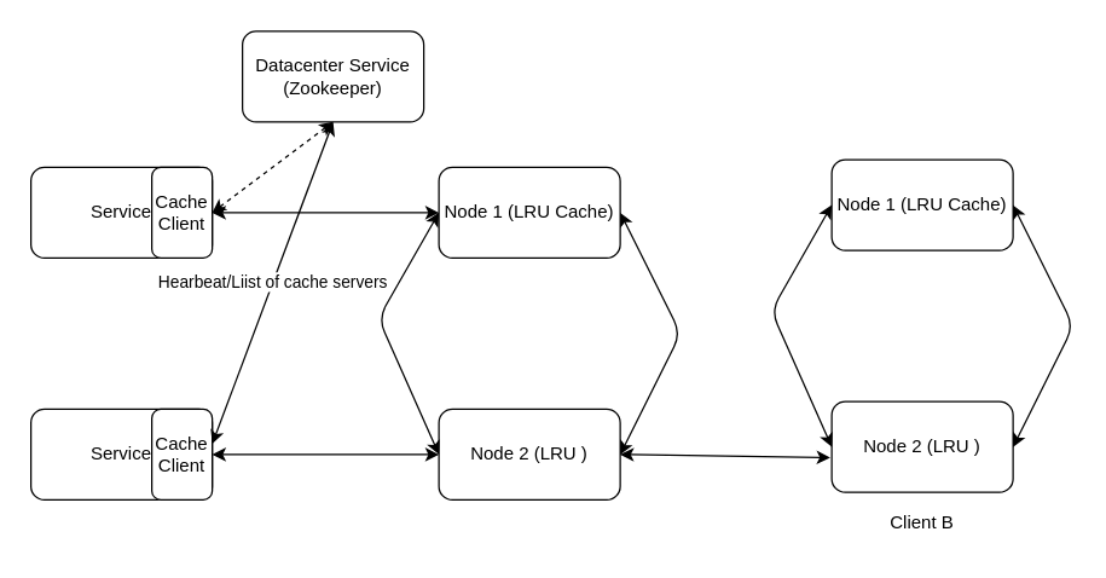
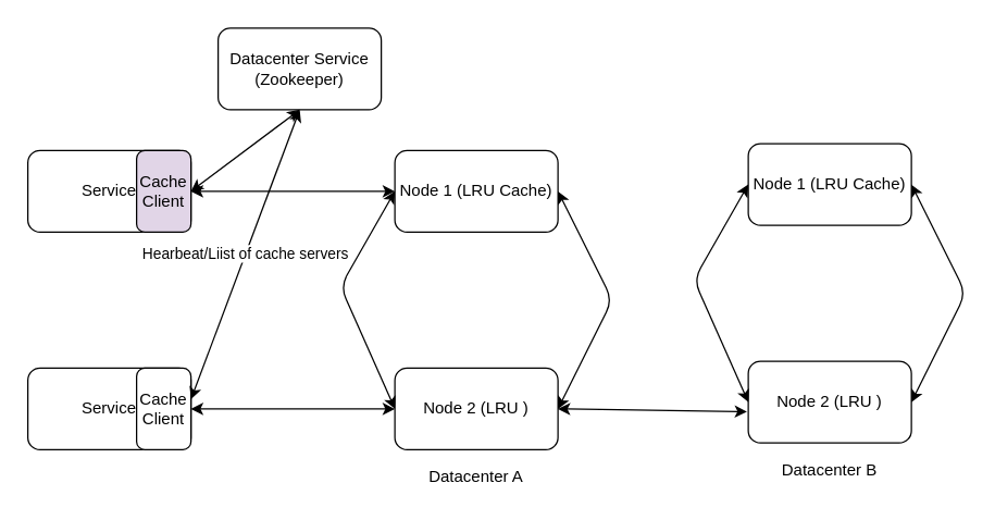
  <mxCell id="0" />
  <mxCell id="1" parent="0" />
  <mxCell id="2" value="Service" style="rounded=1;whiteSpace=wrap;html=1;" vertex="1" parent="1"><mxGeometry y="110" width="120" height="60" as="geometry" x="20" /></mxCell>
  <mxCell id="3" value="Service" style="rounded=1;whiteSpace=wrap;html=1;" vertex="1" parent="1"><mxGeometry y="270" width="120" height="60" as="geometry" x="20" /></mxCell>
  <mxCell id="4" value="Cache Client&lt;span style=&quot;color: rgba(0 , 0 , 0 , 0) ; font-family: monospace ; font-size: 0px&quot;&gt;%3CmxGraphModel%3E%3Croot%3E%3CmxCell%20id%3D%220%22%2F%3E%3CmxCell%20id%3D%221%22%20parent%3D%220%22%2F%3E%3CmxCell%20id%3D%222%22%20value%3D%22Client%20Identifier%20Builder%22%20style%3D%22rounded%3D0%3BwhiteSpace%3Dwrap%3Bhtml%3D1%3B%22%20vertex%3D%221%22%20parent%3D%221%22%3E%3CmxGeometry%20y%3D%2210%22%20width%3D%22120%22%20height%3D%2260%22%20as%3D%22geometry%22%2F%3E%3C%2FmxCell%3E%3CmxCell%20id%3D%223%22%20value%3D%22Rate%20Limiter%22%20style%3D%22rounded%3D0%3BwhiteSpace%3Dwrap%3Bhtml%3D1%3B%22%20vertex%3D%221%22%20parent%3D%221%22%3E%3CmxGeometry%20x%3D%22160%22%20y%3D%2210%22%20width%3D%22120%22%20height%3D%2260%22%20as%3D%22geometry%22%2F%3E%3C%2FmxCell%3E%3CmxCell%20id%3D%224%22%20value%3D%22%22%20style%3D%22endArrow%3Dclassic%3Bhtml%3D1%3BexitX%3D0.15%3BexitY%3D0.983%3BexitDx%3D0%3BexitDy%3D0%3BexitPerimeter%3D0%3B%22%20edge%3D%221%22%20source%3D%223%22%20parent%3D%221%22%3E%3CmxGeometry%20width%3D%2250%22%20height%3D%2250%22%20relative%3D%221%22%20as%3D%22geometry%22%3E%3CmxPoint%20x%3D%22120%22%20y%3D%22140%22%20as%3D%22sourcePoint%22%2F%3E%3CmxPoint%20x%3D%22178%22%20y%3D%2290%22%20as%3D%22targetPoint%22%2F%3E%3C%2FmxGeometry%3E%3C%2FmxCell%3E%3CmxCell%20id%3D%225%22%20value%3D%22%22%20style%3D%22endArrow%3Dclassic%3Bhtml%3D1%3BexitX%3D1%3BexitY%3D0.5%3BexitDx%3D0%3BexitDy%3D0%3BentryX%3D0%3BentryY%3D0.5%3BentryDx%3D0%3BentryDy%3D0%3B%22%20edge%3D%221%22%20source%3D%222%22%20target%3D%223%22%20parent%3D%221%22%3E%3CmxGeometry%20width%3D%2250%22%20height%3D%2250%22%20relative%3D%221%22%20as%3D%22geometry%22%3E%3CmxPoint%20x%3D%22150%22%20y%3D%2270%22%20as%3D%22sourcePoint%22%2F%3E%3CmxPoint%20x%3D%22200%22%20y%3D%2220%22%20as%3D%22targetPoint%22%2F%3E%3C%2FmxGeometry%3E%3C%2FmxCell%3E%3CmxCell%20id%3D%226%22%20value%3D%22%22%20style%3D%22endArrow%3Dnone%3Bhtml%3D1%3B%22%20edge%3D%221%22%20parent%3D%221%22%3E%3CmxGeometry%20width%3D%2250%22%20height%3D%2250%22%20relative%3D%221%22%20as%3D%22geometry%22%3E%3CmxPoint%20x%3D%22-10%22%20y%3D%22-10%22%20as%3D%22sourcePoint%22%2F%3E%3CmxPoint%20x%3D%22300%22%20y%3D%22-10%22%20as%3D%22targetPoint%22%2F%3E%3C%2FmxGeometry%3E%3C%2FmxCell%3E%3CmxCell%20id%3D%227%22%20value%3D%22%22%20style%3D%22endArrow%3Dnone%3Bhtml%3D1%3B%22%20edge%3D%221%22%20parent%3D%221%22%3E%3CmxGeometry%20width%3D%2250%22%20height%3D%2250%22%20relative%3D%221%22%20as%3D%22geometry%22%3E%3CmxPoint%20x%3D%22-10%22%20y%3D%2290%22%20as%3D%22sourcePoint%22%2F%3E%3CmxPoint%20x%3D%22-10%22%20y%3D%22-10%22%20as%3D%22targetPoint%22%2F%3E%3C%2FmxGeometry%3E%3C%2FmxCell%3E%3CmxCell%20id%3D%228%22%20value%3D%22%22%20style%3D%22endArrow%3Dnone%3Bhtml%3D1%3B%22%20edge%3D%221%22%20parent%3D%221%22%3E%3CmxGeometry%20width%3D%2250%22%20height%3D%2250%22%20relative%3D%221%22%20as%3D%22geometry%22%3E%3CmxPoint%20x%3D%22-10%22%20y%3D%2290%22%20as%3D%22sourcePoint%22%2F%3E%3CmxPoint%20x%3D%22300%22%20y%3D%2290%22%20as%3D%22targetPoint%22%2F%3E%3C%2FmxGeometry%3E%3C%2FmxCell%3E%3CmxCell%20id%3D%229%22%20value%3D%22%22%20style%3D%22endArrow%3Dnone%3Bhtml%3D1%3B%22%20edge%3D%221%22%20parent%3D%221%22%3E%3CmxGeometry%20width%3D%2250%22%20height%3D%2250%22%20relative%3D%221%22%20as%3D%22geometry%22%3E%3CmxPoint%20x%3D%22300%22%20y%3D%2290%22%20as%3D%22sourcePoint%22%2F%3E%3CmxPoint%20x%3D%22300%22%20y%3D%22-10%22%20as%3D%22targetPoint%22%2F%3E%3C%2FmxGeometry%3E%3C%2FmxCell%3E%3C%2Froot%3E%3C%2FmxGraphModel%3E&lt;/span&gt;&lt;span style=&quot;color: rgba(0 , 0 , 0 , 0) ; font-family: monospace ; font-size: 0px&quot;&gt;%3CmxGraphModel%3E%3Croot%3E%3CmxCell%20id%3D%220%22%2F%3E%3CmxCell%20id%3D%221%22%20parent%3D%220%22%2F%3E%3CmxCell%20id%3D%222%22%20value%3D%22Client%20Identifier%20Builder%22%20style%3D%22rounded%3D0%3BwhiteSpace%3Dwrap%3Bhtml%3D1%3B%22%20vertex%3D%221%22%20parent%3D%221%22%3E%3CmxGeometry%20y%3D%2210%22%20width%3D%22120%22%20height%3D%2260%22%20as%3D%22geometry%22%2F%3E%3C%2FmxCell%3E%3CmxCell%20id%3D%223%22%20value%3D%22Rate%20Limiter%22%20style%3D%22rounded%3D0%3BwhiteSpace%3Dwrap%3Bhtml%3D1%3B%22%20vertex%3D%221%22%20parent%3D%221%22%3E%3CmxGeometry%20x%3D%22160%22%20y%3D%2210%22%20width%3D%22120%22%20height%3D%2260%22%20as%3D%22geometry%22%2F%3E%3C%2FmxCell%3E%3CmxCell%20id%3D%224%22%20value%3D%22%22%20style%3D%22endArrow%3Dclassic%3Bhtml%3D1%3BexitX%3D0.15%3BexitY%3D0.983%3BexitDx%3D0%3BexitDy%3D0%3BexitPerimeter%3D0%3B%22%20edge%3D%221%22%20source%3D%223%22%20parent%3D%221%22%3E%3CmxGeometry%20width%3D%2250%22%20height%3D%2250%22%20relative%3D%221%22%20as%3D%22geometry%22%3E%3CmxPoint%20x%3D%22120%22%20y%3D%22140%22%20as%3D%22sourcePoint%22%2F%3E%3CmxPoint%20x%3D%22178%22%20y%3D%2290%22%20as%3D%22targetPoint%22%2F%3E%3C%2FmxGeometry%3E%3C%2FmxCell%3E%3CmxCell%20id%3D%225%22%20value%3D%22%22%20style%3D%22endArrow%3Dclassic%3Bhtml%3D1%3BexitX%3D1%3BexitY%3D0.5%3BexitDx%3D0%3BexitDy%3D0%3BentryX%3D0%3BentryY%3D0.5%3BentryDx%3D0%3BentryDy%3D0%3B%22%20edge%3D%221%22%20source%3D%222%22%20target%3D%223%22%20parent%3D%221%22%3E%3CmxGeometry%20width%3D%2250%22%20height%3D%2250%22%20relative%3D%221%22%20as%3D%22geometry%22%3E%3CmxPoint%20x%3D%22150%22%20y%3D%2270%22%20as%3D%22sourcePoint%22%2F%3E%3CmxPoint%20x%3D%22200%22%20y%3D%2220%22%20as%3D%22targetPoint%22%2F%3E%3C%2FmxGeometry%3E%3C%2FmxCell%3E%3CmxCell%20id%3D%226%22%20value%3D%22%22%20style%3D%22endArrow%3Dnone%3Bhtml%3D1%3B%22%20edge%3D%221%22%20parent%3D%221%22%3E%3CmxGeometry%20width%3D%2250%22%20height%3D%2250%22%20relative%3D%221%22%20as%3D%22geometry%22%3E%3CmxPoint%20x%3D%22-10%22%20y%3D%22-10%22%20as%3D%22sourcePoint%22%2F%3E%3CmxPoint%20x%3D%22300%22%20y%3D%22-10%22%20as%3D%22targetPoint%22%2F%3E%3C%2FmxGeometry%3E%3C%2FmxCell%3E%3CmxCell%20id%3D%227%22%20value%3D%22%22%20style%3D%22endArrow%3Dnone%3Bhtml%3D1%3B%22%20edge%3D%221%22%20parent%3D%221%22%3E%3CmxGeometry%20width%3D%2250%22%20height%3D%2250%22%20relative%3D%221%22%20as%3D%22geometry%22%3E%3CmxPoint%20x%3D%22-10%22%20y%3D%2290%22%20as%3D%22sourcePoint%22%2F%3E%3CmxPoint%20x%3D%22-10%22%20y%3D%22-10%22%20as%3D%22targetPoint%22%2F%3E%3C%2FmxGeometry%3E%3C%2FmxCell%3E%3CmxCell%20id%3D%228%22%20value%3D%22%22%20style%3D%22endArrow%3Dnone%3Bhtml%3D1%3B%22%20edge%3D%221%22%20parent%3D%221%22%3E%3CmxGeometry%20width%3D%2250%22%20height%3D%2250%22%20relative%3D%221%22%20as%3D%22geometry%22%3E%3CmxPoint%20x%3D%22-10%22%20y%3D%2290%22%20as%3D%22sourcePoint%22%2F%3E%3CmxPoint%20x%3D%22300%22%20y%3D%2290%22%20as%3D%22targetPoint%22%2F%3E%3C%2FmxGeometry%3E%3C%2FmxCell%3E%3CmxCell%20id%3D%229%22%20value%3D%22%22%20style%3D%22endArrow%3Dnone%3Bhtml%3D1%3B%22%20edge%3D%221%22%20parent%3D%221%22%3E%3CmxGeometry%20width%3D%2250%22%20height%3D%2250%22%20relative%3D%221%22%20as%3D%22geometry%22%3E%3CmxPoint%20x%3D%22300%22%20y%3D%2290%22%20as%3D%22sourcePoint%22%2F%3E%3CmxPoint%20x%3D%22300%22%20y%3D%22-10%22%20as%3D%22targetPoint%22%2F%3E%3C%2FmxGeometry%3E%3C%2FmxCell%3E%3C%2Froot%3E%3C%2FmxGraphModel%3E&lt;/span&gt;" style="rounded=1;whiteSpace=wrap;html=1;" vertex="1" parent="1"><mxGeometry x="100" y="270" width="40" height="60" as="geometry" /></mxCell>
- <mxCell id="5" value="Cache Client" style="rounded=1;whiteSpace=wrap;html=1;" vertex="1" parent="1"><mxGeometry x="100" y="110" width="40" height="60" as="geometry" /></mxCell>
+ <mxCell id="5" value="Cache Client" style="rounded=1;whiteSpace=wrap;html=1;fillColor=#e1d5e7;" vertex="1" parent="1"><mxGeometry x="100" y="110" width="40" height="60" as="geometry" /></mxCell>
  <mxCell id="6" value="Node 1 (LRU Cache)" style="rounded=1;whiteSpace=wrap;html=1;" vertex="1" parent="1"><mxGeometry x="290" y="110" width="120" height="60" as="geometry" /></mxCell>
  <mxCell id="7" value="Node 2 (LRU )" style="rounded=1;whiteSpace=wrap;html=1;" vertex="1" parent="1"><mxGeometry x="290" y="270" width="120" height="60" as="geometry" /></mxCell>
  <mxCell id="8" value="" style="endArrow=classic;startArrow=classic;html=1;exitX=1;exitY=0.5;exitDx=0;exitDy=0;entryX=1;entryY=0.5;entryDx=0;entryDy=0;" edge="1" parent="1" source="7" target="6"><mxGeometry width="50" height="50" relative="1" as="geometry"><mxPoint x="500" y="320" as="sourcePoint" /><mxPoint x="550" y="270" as="targetPoint" /><Array as="points"><mxPoint x="450" y="220" /></Array></mxGeometry></mxCell>
  <mxCell id="9" value="" style="endArrow=classic;startArrow=classic;html=1;entryX=0;entryY=0.5;entryDx=0;entryDy=0;exitX=0;exitY=0.5;exitDx=0;exitDy=0;" edge="1" parent="1" source="7" target="6"><mxGeometry width="50" height="50" relative="1" as="geometry"><mxPoint x="500" y="320" as="sourcePoint" /><mxPoint x="550" y="270" as="targetPoint" /><Array as="points"><mxPoint x="250" y="210" /></Array></mxGeometry></mxCell>
  <mxCell id="10" value="" style="endArrow=classic;startArrow=classic;html=1;exitX=1;exitY=0.5;exitDx=0;exitDy=0;entryX=0;entryY=0.5;entryDx=0;entryDy=0;" edge="1" parent="1" source="5" target="6"><mxGeometry width="50" height="50" relative="1" as="geometry"><mxPoint x="270" y="270" as="sourcePoint" /><mxPoint x="320" y="220" as="targetPoint" /></mxGeometry></mxCell>
  <mxCell id="11" value="" style="endArrow=classic;startArrow=classic;html=1;exitX=1;exitY=0.5;exitDx=0;exitDy=0;entryX=0;entryY=0.5;entryDx=0;entryDy=0;" edge="1" parent="1" source="4" target="7"><mxGeometry width="50" height="50" relative="1" as="geometry"><mxPoint x="270" y="270" as="sourcePoint" /><mxPoint x="320" y="220" as="targetPoint" /></mxGeometry></mxCell>
  <mxCell id="12" value="Datacenter Service (Zookeeper)" style="rounded=1;whiteSpace=wrap;html=1;" vertex="1" parent="1"><mxGeometry x="160" y="20" width="120" height="60" as="geometry" /></mxCell>
- <mxCell id="13" value="" style="endArrow=classic;startArrow=classic;html=1;exitX=1;exitY=0.5;exitDx=0;exitDy=0;entryX=0.5;entryY=1;entryDx=0;entryDy=0;dashed=1;" edge="1" parent="1" source="5" target="12"><mxGeometry width="50" height="50" relative="1" as="geometry"><mxPoint x="290" y="60" as="sourcePoint" /><mxPoint x="340" y="10" as="targetPoint" /></mxGeometry></mxCell>
+ <mxCell id="13" value="" style="endArrow=classic;startArrow=classic;html=1;exitX=1;exitY=0.5;exitDx=0;exitDy=0;entryX=0.5;entryY=1;entryDx=0;entryDy=0;" edge="1" parent="1" source="5" target="12"><mxGeometry width="50" height="50" relative="1" as="geometry"><mxPoint x="290" y="60" as="sourcePoint" /><mxPoint x="340" y="10" as="targetPoint" /></mxGeometry></mxCell>
  <mxCell id="14" value="Hearbeat/Liist of cache servers" style="endArrow=classic;startArrow=classic;html=1;exitX=1;exitY=0.383;exitDx=0;exitDy=0;exitPerimeter=0;" edge="1" parent="1" source="4"><mxGeometry width="50" height="50" relative="1" as="geometry"><mxPoint x="180" y="330" as="sourcePoint" /><mxPoint x="220" as="targetPoint" y="80" /></mxGeometry></mxCell>
+ <mxCell id="15" value="Datacenter A" style="text;html=1;strokeColor=none;fillColor=none;align=center;verticalAlign=middle;whiteSpace=wrap;rounded=0;" vertex="1" parent="1"><mxGeometry x="310" y="340" width="80" height="20" as="geometry" /></mxCell>
  <mxCell id="16" value="Node 1 (LRU Cache)" style="rounded=1;whiteSpace=wrap;html=1;" vertex="1" parent="1"><mxGeometry x="550" y="105" width="120" height="60" as="geometry" /></mxCell>
  <mxCell id="17" value="Node 2 (LRU )" style="rounded=1;whiteSpace=wrap;html=1;" vertex="1" parent="1"><mxGeometry x="550" y="265" width="120" height="60" as="geometry" /></mxCell>
  <mxCell id="18" value="" style="endArrow=classic;startArrow=classic;html=1;exitX=1;exitY=0.5;exitDx=0;exitDy=0;entryX=1;entryY=0.5;entryDx=0;entryDy=0;" edge="1" parent="1" source="17" target="16"><mxGeometry width="50" height="50" relative="1" as="geometry"><mxPoint x="760" y="315" as="sourcePoint" /><mxPoint x="810" y="265" as="targetPoint" /><Array as="points"><mxPoint x="710" y="215" /></Array></mxGeometry></mxCell>
  <mxCell id="19" value="" style="endArrow=classic;startArrow=classic;html=1;entryX=0;entryY=0.5;entryDx=0;entryDy=0;exitX=0;exitY=0.5;exitDx=0;exitDy=0;" edge="1" parent="1" source="17" target="16"><mxGeometry width="50" height="50" relative="1" as="geometry"><mxPoint x="760" y="315" as="sourcePoint" /><mxPoint x="810" y="265" as="targetPoint" /><Array as="points"><mxPoint x="510" y="205" /></Array></mxGeometry></mxCell>
- <mxCell id="20" value="Client B" style="text;html=1;strokeColor=none;fillColor=none;align=center;verticalAlign=middle;whiteSpace=wrap;rounded=0;" vertex="1" parent="1"><mxGeometry x="570" y="335" width="80" height="20" as="geometry" /></mxCell>
+ <mxCell id="20" value="Datacenter B" style="text;html=1;strokeColor=none;fillColor=none;align=center;verticalAlign=middle;whiteSpace=wrap;rounded=0;" vertex="1" parent="1"><mxGeometry x="570" y="335" width="80" height="20" as="geometry" /></mxCell>
  <mxCell id="21" value="" style="endArrow=classic;startArrow=classic;html=1;exitX=1;exitY=0.5;exitDx=0;exitDy=0;entryX=-0.008;entryY=0.617;entryDx=0;entryDy=0;entryPerimeter=0;" edge="1" parent="1" source="7" target="17"><mxGeometry width="50" height="50" relative="1" as="geometry"><mxPoint x="570" y="340" as="sourcePoint" /><mxPoint x="620" y="290" as="targetPoint" /></mxGeometry></mxCell>
